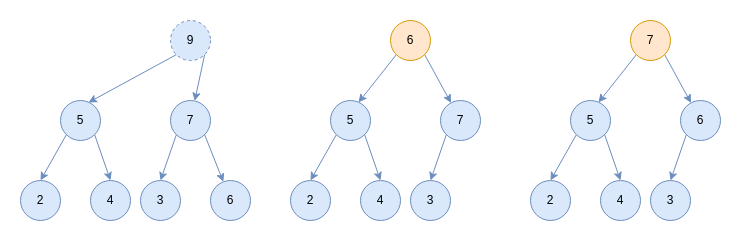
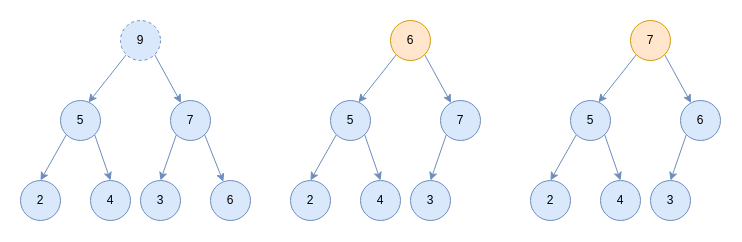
  <mxCell id="0" />
  <mxCell id="1" parent="0" />
  <mxCell id="2" style="rounded=0;orthogonalLoop=1;jettySize=auto;html=1;exitX=0;exitY=1;exitDx=0;exitDy=0;entryX=0.7;entryY=0.05;entryDx=0;entryDy=0;entryPerimeter=0;fillColor=#dae8fc;strokeColor=#6c8ebf;" edge="1" parent="1" source="4" target="7"><mxGeometry relative="1" as="geometry" /></mxCell>
  <mxCell id="3" style="edgeStyle=none;rounded=0;orthogonalLoop=1;jettySize=auto;html=1;exitX=1;exitY=1;exitDx=0;exitDy=0;fillColor=#dae8fc;strokeColor=#6c8ebf;" edge="1" parent="1" source="4" target="10"><mxGeometry relative="1" as="geometry" /></mxCell>
- <mxCell id="4" value="9" style="ellipse;whiteSpace=wrap;html=1;aspect=fixed;fillColor=#dae8fc;strokeColor=#6c8ebf;dashed=1;" vertex="1" parent="1"><mxGeometry x="170" y="20" width="40" height="40" as="geometry" /></mxCell>
+ <mxCell id="4" value="9" style="ellipse;whiteSpace=wrap;html=1;aspect=fixed;fillColor=#dae8fc;strokeColor=#6c8ebf;dashed=1;" vertex="1" parent="1"><mxGeometry x="120" y="20" width="40" height="40" as="geometry" /></mxCell>
  <mxCell id="5" style="edgeStyle=none;rounded=0;orthogonalLoop=1;jettySize=auto;html=1;exitX=0;exitY=1;exitDx=0;exitDy=0;entryX=0.5;entryY=0;entryDx=0;entryDy=0;fillColor=#dae8fc;strokeColor=#6c8ebf;" edge="1" parent="1" source="7" target="11"><mxGeometry relative="1" as="geometry" /></mxCell>
  <mxCell id="6" style="edgeStyle=none;rounded=0;orthogonalLoop=1;jettySize=auto;html=1;exitX=1;exitY=1;exitDx=0;exitDy=0;entryX=0.5;entryY=0;entryDx=0;entryDy=0;fillColor=#dae8fc;strokeColor=#6c8ebf;" edge="1" parent="1" source="7" target="12"><mxGeometry relative="1" as="geometry" /></mxCell>
  <mxCell id="7" value="5" style="ellipse;whiteSpace=wrap;html=1;aspect=fixed;fillColor=#dae8fc;strokeColor=#6c8ebf;" vertex="1" parent="1"><mxGeometry x="60" y="100" width="40" height="40" as="geometry" /></mxCell>
  <mxCell id="8" style="edgeStyle=none;rounded=0;orthogonalLoop=1;jettySize=auto;html=1;exitX=0;exitY=1;exitDx=0;exitDy=0;entryX=0.5;entryY=0;entryDx=0;entryDy=0;fillColor=#dae8fc;strokeColor=#6c8ebf;" edge="1" parent="1" source="10" target="13"><mxGeometry relative="1" as="geometry" /></mxCell>
  <mxCell id="9" style="rounded=0;orthogonalLoop=1;jettySize=auto;html=1;exitX=1;exitY=1;exitDx=0;exitDy=0;fillColor=#dae8fc;strokeColor=#6c8ebf;" edge="1" parent="1" source="10" target="14"><mxGeometry relative="1" as="geometry" /></mxCell>
  <mxCell id="10" value="7" style="ellipse;whiteSpace=wrap;html=1;aspect=fixed;fillColor=#dae8fc;strokeColor=#6c8ebf;" vertex="1" parent="1"><mxGeometry x="170" y="100" width="40" height="40" as="geometry" /></mxCell>
  <mxCell id="11" value="2" style="ellipse;whiteSpace=wrap;html=1;aspect=fixed;fillColor=#dae8fc;strokeColor=#6c8ebf;" vertex="1" parent="1"><mxGeometry x="20" y="180" width="40" height="40" as="geometry" /></mxCell>
  <mxCell id="12" value="4" style="ellipse;whiteSpace=wrap;html=1;aspect=fixed;fillColor=#dae8fc;strokeColor=#6c8ebf;" vertex="1" parent="1"><mxGeometry x="90" y="180" width="40" height="40" as="geometry" /></mxCell>
  <mxCell id="13" value="3" style="ellipse;whiteSpace=wrap;html=1;aspect=fixed;fillColor=#dae8fc;strokeColor=#6c8ebf;" vertex="1" parent="1"><mxGeometry x="140" y="180" width="40" height="40" as="geometry" /></mxCell>
  <mxCell id="14" value="6" style="ellipse;whiteSpace=wrap;html=1;aspect=fixed;fillColor=#dae8fc;strokeColor=#6c8ebf;" vertex="1" parent="1"><mxGeometry x="210" y="180" width="40" height="40" as="geometry" /></mxCell>
  <mxCell id="15" style="rounded=0;orthogonalLoop=1;jettySize=auto;html=1;exitX=0;exitY=1;exitDx=0;exitDy=0;entryX=0.7;entryY=0.05;entryDx=0;entryDy=0;entryPerimeter=0;fillColor=#dae8fc;strokeColor=#6c8ebf;" edge="1" parent="1" source="17" target="20"><mxGeometry relative="1" as="geometry" /></mxCell>
  <mxCell id="16" style="edgeStyle=none;rounded=0;orthogonalLoop=1;jettySize=auto;html=1;exitX=1;exitY=1;exitDx=0;exitDy=0;fillColor=#dae8fc;strokeColor=#6c8ebf;" edge="1" parent="1" source="17" target="22"><mxGeometry relative="1" as="geometry" /></mxCell>
  <mxCell id="17" value="6" style="ellipse;whiteSpace=wrap;html=1;aspect=fixed;fillColor=#ffe6cc;strokeColor=#d79b00;" vertex="1" parent="1"><mxGeometry x="390" y="20" width="40" height="40" as="geometry" /></mxCell>
  <mxCell id="18" style="edgeStyle=none;rounded=0;orthogonalLoop=1;jettySize=auto;html=1;exitX=0;exitY=1;exitDx=0;exitDy=0;entryX=0.5;entryY=0;entryDx=0;entryDy=0;fillColor=#dae8fc;strokeColor=#6c8ebf;" edge="1" parent="1" source="20" target="23"><mxGeometry relative="1" as="geometry" /></mxCell>
  <mxCell id="19" style="edgeStyle=none;rounded=0;orthogonalLoop=1;jettySize=auto;html=1;exitX=1;exitY=1;exitDx=0;exitDy=0;entryX=0.5;entryY=0;entryDx=0;entryDy=0;fillColor=#dae8fc;strokeColor=#6c8ebf;" edge="1" parent="1" source="20" target="24"><mxGeometry relative="1" as="geometry" /></mxCell>
  <mxCell id="20" value="5" style="ellipse;whiteSpace=wrap;html=1;aspect=fixed;fillColor=#dae8fc;strokeColor=#6c8ebf;" vertex="1" parent="1"><mxGeometry x="330" y="100" width="40" height="40" as="geometry" /></mxCell>
  <mxCell id="21" style="edgeStyle=none;rounded=0;orthogonalLoop=1;jettySize=auto;html=1;exitX=0;exitY=1;exitDx=0;exitDy=0;entryX=0.5;entryY=0;entryDx=0;entryDy=0;fillColor=#dae8fc;strokeColor=#6c8ebf;" edge="1" parent="1" source="22" target="25"><mxGeometry relative="1" as="geometry" /></mxCell>
  <mxCell id="22" value="7" style="ellipse;whiteSpace=wrap;html=1;aspect=fixed;fillColor=#dae8fc;strokeColor=#6c8ebf;" vertex="1" parent="1"><mxGeometry x="440" y="100" width="40" height="40" as="geometry" /></mxCell>
  <mxCell id="23" value="2" style="ellipse;whiteSpace=wrap;html=1;aspect=fixed;fillColor=#dae8fc;strokeColor=#6c8ebf;" vertex="1" parent="1"><mxGeometry x="290" y="180" width="40" height="40" as="geometry" /></mxCell>
  <mxCell id="24" value="4" style="ellipse;whiteSpace=wrap;html=1;aspect=fixed;fillColor=#dae8fc;strokeColor=#6c8ebf;" vertex="1" parent="1"><mxGeometry x="360" y="180" width="40" height="40" as="geometry" /></mxCell>
  <mxCell id="25" value="3" style="ellipse;whiteSpace=wrap;html=1;aspect=fixed;fillColor=#dae8fc;strokeColor=#6c8ebf;" vertex="1" parent="1"><mxGeometry x="410" y="180" width="40" height="40" as="geometry" /></mxCell>
  <mxCell id="26" style="rounded=0;orthogonalLoop=1;jettySize=auto;html=1;exitX=0;exitY=1;exitDx=0;exitDy=0;entryX=0.7;entryY=0.05;entryDx=0;entryDy=0;entryPerimeter=0;fillColor=#dae8fc;strokeColor=#6c8ebf;" edge="1" parent="1" source="28" target="31"><mxGeometry relative="1" as="geometry" /></mxCell>
  <mxCell id="27" style="edgeStyle=none;rounded=0;orthogonalLoop=1;jettySize=auto;html=1;exitX=1;exitY=1;exitDx=0;exitDy=0;fillColor=#dae8fc;strokeColor=#6c8ebf;" edge="1" parent="1" source="28" target="33"><mxGeometry relative="1" as="geometry" /></mxCell>
  <mxCell id="28" value="7" style="ellipse;whiteSpace=wrap;html=1;aspect=fixed;fillColor=#ffe6cc;strokeColor=#d79b00;" vertex="1" parent="1"><mxGeometry x="630" y="20" width="40" height="40" as="geometry" /></mxCell>
  <mxCell id="29" style="edgeStyle=none;rounded=0;orthogonalLoop=1;jettySize=auto;html=1;exitX=0;exitY=1;exitDx=0;exitDy=0;entryX=0.5;entryY=0;entryDx=0;entryDy=0;fillColor=#dae8fc;strokeColor=#6c8ebf;" edge="1" parent="1" source="31" target="34"><mxGeometry relative="1" as="geometry" /></mxCell>
  <mxCell id="30" style="edgeStyle=none;rounded=0;orthogonalLoop=1;jettySize=auto;html=1;exitX=1;exitY=1;exitDx=0;exitDy=0;entryX=0.5;entryY=0;entryDx=0;entryDy=0;fillColor=#dae8fc;strokeColor=#6c8ebf;" edge="1" parent="1" source="31" target="35"><mxGeometry relative="1" as="geometry" /></mxCell>
  <mxCell id="31" value="5" style="ellipse;whiteSpace=wrap;html=1;aspect=fixed;fillColor=#dae8fc;strokeColor=#6c8ebf;" vertex="1" parent="1"><mxGeometry x="570" y="100" width="40" height="40" as="geometry" /></mxCell>
  <mxCell id="32" style="edgeStyle=none;rounded=0;orthogonalLoop=1;jettySize=auto;html=1;exitX=0;exitY=1;exitDx=0;exitDy=0;entryX=0.5;entryY=0;entryDx=0;entryDy=0;fillColor=#dae8fc;strokeColor=#6c8ebf;" edge="1" parent="1" source="33" target="36"><mxGeometry relative="1" as="geometry" /></mxCell>
  <mxCell id="33" value="6" style="ellipse;whiteSpace=wrap;html=1;aspect=fixed;fillColor=#dae8fc;strokeColor=#6c8ebf;" vertex="1" parent="1"><mxGeometry x="680" y="100" width="40" height="40" as="geometry" /></mxCell>
  <mxCell id="34" value="2" style="ellipse;whiteSpace=wrap;html=1;aspect=fixed;fillColor=#dae8fc;strokeColor=#6c8ebf;" vertex="1" parent="1"><mxGeometry x="530" y="180" width="40" height="40" as="geometry" /></mxCell>
  <mxCell id="35" value="4" style="ellipse;whiteSpace=wrap;html=1;aspect=fixed;fillColor=#dae8fc;strokeColor=#6c8ebf;" vertex="1" parent="1"><mxGeometry x="600" y="180" width="40" height="40" as="geometry" /></mxCell>
  <mxCell id="36" value="3" style="ellipse;whiteSpace=wrap;html=1;aspect=fixed;fillColor=#dae8fc;strokeColor=#6c8ebf;" vertex="1" parent="1"><mxGeometry x="650" y="180" width="40" height="40" as="geometry" /></mxCell>
